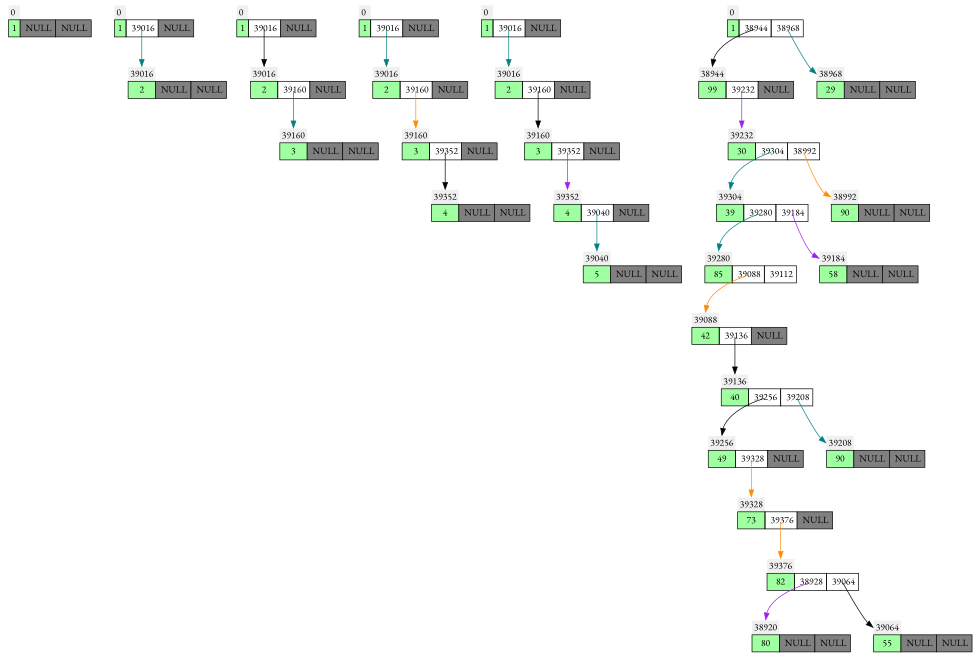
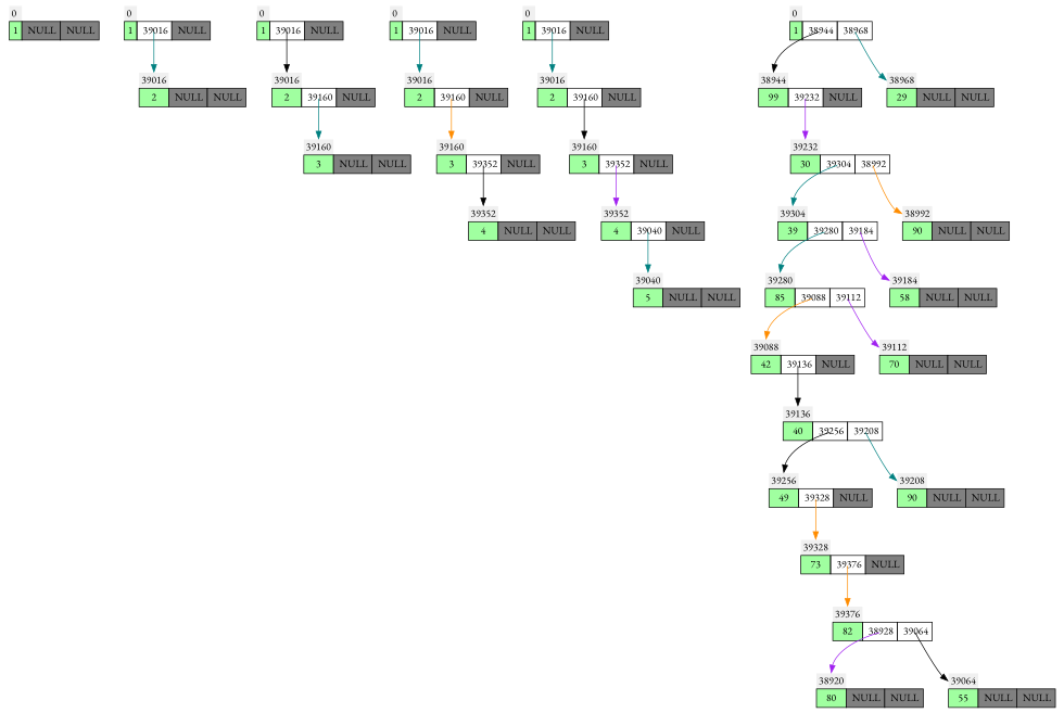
  digraph {
    fontname="EB Garamond"
    rank=same
    rankdir=TB
    node [fontname="EB Garamond" shape=none]
    edge [arrowtail=dot color=teal fontname="EB Garamond" headport=id tailclip=false tailport="L:c"]
    n1 [label=< <TABLE BORDER="0" CELLBORDER="1" CELLSPACING="0" CELLPADDING="4" > <TR> <TD CELLPADDING="3" BORDER="0"  ALIGN="LEFT" bgcolor="#f0f0f0" PORT="id">0</TD> </TR><TR> <TD PORT="val" bgcolor="#a0FFa0">1</TD>  <TD PORT="L" bgcolor="#808080"> NULL</TD>  <TD PORT="R" bgcolor="#808080"> NULL</TD> </TR></TABLE>>]
    n2 [label=< <TABLE BORDER="0" CELLBORDER="1" CELLSPACING="0" CELLPADDING="4" > <TR> <TD CELLPADDING="3" BORDER="0"  ALIGN="LEFT" bgcolor="#f0f0f0" PORT="id">0</TD> </TR><TR> <TD PORT="val" bgcolor="#a0FFa0">1</TD>  <TD PORT="L" > 39016</TD>  <TD PORT="R" bgcolor="#808080"> NULL</TD> </TR></TABLE>>]
    n3 [label=< <TABLE BORDER="0" CELLBORDER="1" CELLSPACING="0" CELLPADDING="4" > <TR> <TD CELLPADDING="3" BORDER="0"  ALIGN="LEFT" bgcolor="#f0f0f0" PORT="id">39016</TD> </TR><TR> <TD PORT="val" bgcolor="#a0FFa0">2</TD>  <TD PORT="L" bgcolor="#808080"> NULL</TD>  <TD PORT="R" bgcolor="#808080"> NULL</TD> </TR></TABLE>>]
    n4 [label=< <TABLE BORDER="0" CELLBORDER="1" CELLSPACING="0" CELLPADDING="4" > <TR> <TD CELLPADDING="3" BORDER="0"  ALIGN="LEFT" bgcolor="#f0f0f0" PORT="id">0</TD> </TR><TR> <TD PORT="val" bgcolor="#a0FFa0">1</TD>  <TD PORT="L" > 39016</TD>  <TD PORT="R" bgcolor="#808080"> NULL</TD> </TR></TABLE>>]
    n5 [label=< <TABLE BORDER="0" CELLBORDER="1" CELLSPACING="0" CELLPADDING="4" > <TR> <TD CELLPADDING="3" BORDER="0"  ALIGN="LEFT" bgcolor="#f0f0f0" PORT="id">39016</TD> </TR><TR> <TD PORT="val" bgcolor="#a0FFa0">2</TD>  <TD PORT="L" > 39160</TD>  <TD PORT="R" bgcolor="#808080"> NULL</TD> </TR></TABLE>>]
    n6 [label=< <TABLE BORDER="0" CELLBORDER="1" CELLSPACING="0" CELLPADDING="4" > <TR> <TD CELLPADDING="3" BORDER="0"  ALIGN="LEFT" bgcolor="#f0f0f0" PORT="id">39160</TD> </TR><TR> <TD PORT="val" bgcolor="#a0FFa0">3</TD>  <TD PORT="L" bgcolor="#808080"> NULL</TD>  <TD PORT="R" bgcolor="#808080"> NULL</TD> </TR></TABLE>>]
    n7 [label=< <TABLE BORDER="0" CELLBORDER="1" CELLSPACING="0" CELLPADDING="4" > <TR> <TD CELLPADDING="3" BORDER="0"  ALIGN="LEFT" bgcolor="#f0f0f0" PORT="id">0</TD> </TR><TR> <TD PORT="val" bgcolor="#a0FFa0">1</TD>  <TD PORT="L" > 39016</TD>  <TD PORT="R" bgcolor="#808080"> NULL</TD> </TR></TABLE>>]
    n8 [label=< <TABLE BORDER="0" CELLBORDER="1" CELLSPACING="0" CELLPADDING="4" > <TR> <TD CELLPADDING="3" BORDER="0"  ALIGN="LEFT" bgcolor="#f0f0f0" PORT="id">39016</TD> </TR><TR> <TD PORT="val" bgcolor="#a0FFa0">2</TD>  <TD PORT="L" > 39160</TD>  <TD PORT="R" bgcolor="#808080"> NULL</TD> </TR></TABLE>>]
    n9 [label=< <TABLE BORDER="0" CELLBORDER="1" CELLSPACING="0" CELLPADDING="4" > <TR> <TD CELLPADDING="3" BORDER="0"  ALIGN="LEFT" bgcolor="#f0f0f0" PORT="id">39160</TD> </TR><TR> <TD PORT="val" bgcolor="#a0FFa0">3</TD>  <TD PORT="L" > 39352</TD>  <TD PORT="R" bgcolor="#808080"> NULL</TD> </TR></TABLE>>]
    n10 [label=< <TABLE BORDER="0" CELLBORDER="1" CELLSPACING="0" CELLPADDING="4" > <TR> <TD CELLPADDING="3" BORDER="0"  ALIGN="LEFT" bgcolor="#f0f0f0" PORT="id">39352</TD> </TR><TR> <TD PORT="val" bgcolor="#a0FFa0">4</TD>  <TD PORT="L" bgcolor="#808080"> NULL</TD>  <TD PORT="R" bgcolor="#808080"> NULL</TD> </TR></TABLE>>]
    n11 [label=< <TABLE BORDER="0" CELLBORDER="1" CELLSPACING="0" CELLPADDING="4" > <TR> <TD CELLPADDING="3" BORDER="0"  ALIGN="LEFT" bgcolor="#f0f0f0" PORT="id">0</TD> </TR><TR> <TD PORT="val" bgcolor="#a0FFa0">1</TD>  <TD PORT="L" > 39016</TD>  <TD PORT="R" bgcolor="#808080"> NULL</TD> </TR></TABLE>>]
    n12 [label=< <TABLE BORDER="0" CELLBORDER="1" CELLSPACING="0" CELLPADDING="4" > <TR> <TD CELLPADDING="3" BORDER="0"  ALIGN="LEFT" bgcolor="#f0f0f0" PORT="id">39016</TD> </TR><TR> <TD PORT="val" bgcolor="#a0FFa0">2</TD>  <TD PORT="L" > 39160</TD>  <TD PORT="R" bgcolor="#808080"> NULL</TD> </TR></TABLE>>]
    n13 [label=< <TABLE BORDER="0" CELLBORDER="1" CELLSPACING="0" CELLPADDING="4" > <TR> <TD CELLPADDING="3" BORDER="0"  ALIGN="LEFT" bgcolor="#f0f0f0" PORT="id">39160</TD> </TR><TR> <TD PORT="val" bgcolor="#a0FFa0">3</TD>  <TD PORT="L" > 39352</TD>  <TD PORT="R" bgcolor="#808080"> NULL</TD> </TR></TABLE>>]
    n14 [label=< <TABLE BORDER="0" CELLBORDER="1" CELLSPACING="0" CELLPADDING="4" > <TR> <TD CELLPADDING="3" BORDER="0"  ALIGN="LEFT" bgcolor="#f0f0f0" PORT="id">39352</TD> </TR><TR> <TD PORT="val" bgcolor="#a0FFa0">4</TD>  <TD PORT="L" > 39040</TD>  <TD PORT="R" bgcolor="#808080"> NULL</TD> </TR></TABLE>>]
    n15 [label=< <TABLE BORDER="0" CELLBORDER="1" CELLSPACING="0" CELLPADDING="4" > <TR> <TD CELLPADDING="3" BORDER="0"  ALIGN="LEFT" bgcolor="#f0f0f0" PORT="id">39040</TD> </TR><TR> <TD PORT="val" bgcolor="#a0FFa0">5</TD>  <TD PORT="L" bgcolor="#808080"> NULL</TD>  <TD PORT="R" bgcolor="#808080"> NULL</TD> </TR></TABLE>>]
    n16 [label=< <TABLE BORDER="0" CELLBORDER="1" CELLSPACING="0" CELLPADDING="4" > <TR> <TD CELLPADDING="3" BORDER="0"  ALIGN="LEFT" bgcolor="#f0f0f0" PORT="id">0</TD> </TR><TR> <TD PORT="val" bgcolor="#a0FFa0">1</TD>  <TD PORT="L" > 38944</TD>  <TD PORT="R" > 38968</TD> </TR></TABLE>>]
    n17 [label=< <TABLE BORDER="0" CELLBORDER="1" CELLSPACING="0" CELLPADDING="4" > <TR> <TD CELLPADDING="3" BORDER="0"  ALIGN="LEFT" bgcolor="#f0f0f0" PORT="id">38944</TD> </TR><TR> <TD PORT="val" bgcolor="#a0FFa0">99</TD>  <TD PORT="L" > 39232</TD>  <TD PORT="R" bgcolor="#808080"> NULL</TD> </TR></TABLE>>]
    n18 [label=< <TABLE BORDER="0" CELLBORDER="1" CELLSPACING="0" CELLPADDING="4" > <TR> <TD CELLPADDING="3" BORDER="0"  ALIGN="LEFT" bgcolor="#f0f0f0" PORT="id">38968</TD> </TR><TR> <TD PORT="val" bgcolor="#a0FFa0">29</TD>  <TD PORT="L" bgcolor="#808080"> NULL</TD>  <TD PORT="R" bgcolor="#808080"> NULL</TD> </TR></TABLE>>]
    n19 [label=< <TABLE BORDER="0" CELLBORDER="1" CELLSPACING="0" CELLPADDING="4" > <TR> <TD CELLPADDING="3" BORDER="0"  ALIGN="LEFT" bgcolor="#f0f0f0" PORT="id">39232</TD> </TR><TR> <TD PORT="val" bgcolor="#a0FFa0">30</TD>  <TD PORT="L" > 39304</TD>  <TD PORT="R" > 38992</TD> </TR></TABLE>>]
    n20 [label=< <TABLE BORDER="0" CELLBORDER="1" CELLSPACING="0" CELLPADDING="4" > <TR> <TD CELLPADDING="3" BORDER="0"  ALIGN="LEFT" bgcolor="#f0f0f0" PORT="id">39304</TD> </TR><TR> <TD PORT="val" bgcolor="#a0FFa0">39</TD>  <TD PORT="L" > 39280</TD>  <TD PORT="R" > 39184</TD> </TR></TABLE>>]
    n21 [label=< <TABLE BORDER="0" CELLBORDER="1" CELLSPACING="0" CELLPADDING="4" > <TR> <TD CELLPADDING="3" BORDER="0"  ALIGN="LEFT" bgcolor="#f0f0f0" PORT="id">38992</TD> </TR><TR> <TD PORT="val" bgcolor="#a0FFa0">90</TD>  <TD PORT="L" bgcolor="#808080"> NULL</TD>  <TD PORT="R" bgcolor="#808080"> NULL</TD> </TR></TABLE>>]
    n22 [label=< <TABLE BORDER="0" CELLBORDER="1" CELLSPACING="0" CELLPADDING="4" > <TR> <TD CELLPADDING="3" BORDER="0"  ALIGN="LEFT" bgcolor="#f0f0f0" PORT="id">39280</TD> </TR><TR> <TD PORT="val" bgcolor="#a0FFa0">85</TD>  <TD PORT="L" > 39088</TD>  <TD PORT="R" > 39112</TD> </TR></TABLE>>]
    n23 [label=< <TABLE BORDER="0" CELLBORDER="1" CELLSPACING="0" CELLPADDING="4" > <TR> <TD CELLPADDING="3" BORDER="0"  ALIGN="LEFT" bgcolor="#f0f0f0" PORT="id">39184</TD> </TR><TR> <TD PORT="val" bgcolor="#a0FFa0">58</TD>  <TD PORT="L" bgcolor="#808080"> NULL</TD>  <TD PORT="R" bgcolor="#808080"> NULL</TD> </TR></TABLE>>]
    n24 [label=< <TABLE BORDER="0" CELLBORDER="1" CELLSPACING="0" CELLPADDING="4" > <TR> <TD CELLPADDING="3" BORDER="0"  ALIGN="LEFT" bgcolor="#f0f0f0" PORT="id">39088</TD> </TR><TR> <TD PORT="val" bgcolor="#a0FFa0">42</TD>  <TD PORT="L" > 39136</TD>  <TD PORT="R" bgcolor="#808080"> NULL</TD> </TR></TABLE>>]
+   n25 [label=< <TABLE BORDER="0" CELLBORDER="1" CELLSPACING="0" CELLPADDING="4" > <TR> <TD CELLPADDING="3" BORDER="0"  ALIGN="LEFT" bgcolor="#f0f0f0" PORT="id">39112</TD> </TR><TR> <TD PORT="val" bgcolor="#a0FFa0">70</TD>  <TD PORT="L" bgcolor="#808080"> NULL</TD>  <TD PORT="R" bgcolor="#808080"> NULL</TD> </TR></TABLE>>]
    n26 [label=< <TABLE BORDER="0" CELLBORDER="1" CELLSPACING="0" CELLPADDING="4" > <TR> <TD CELLPADDING="3" BORDER="0"  ALIGN="LEFT" bgcolor="#f0f0f0" PORT="id">39136</TD> </TR><TR> <TD PORT="val" bgcolor="#a0FFa0">40</TD>  <TD PORT="L" > 39256</TD>  <TD PORT="R" > 39208</TD> </TR></TABLE>>]
    n27 [label=< <TABLE BORDER="0" CELLBORDER="1" CELLSPACING="0" CELLPADDING="4" > <TR> <TD CELLPADDING="3" BORDER="0"  ALIGN="LEFT" bgcolor="#f0f0f0" PORT="id">39256</TD> </TR><TR> <TD PORT="val" bgcolor="#a0FFa0">49</TD>  <TD PORT="L" > 39328</TD>  <TD PORT="R" bgcolor="#808080"> NULL</TD> </TR></TABLE>>]
    n28 [label=< <TABLE BORDER="0" CELLBORDER="1" CELLSPACING="0" CELLPADDING="4" > <TR> <TD CELLPADDING="3" BORDER="0"  ALIGN="LEFT" bgcolor="#f0f0f0" PORT="id">39208</TD> </TR><TR> <TD PORT="val" bgcolor="#a0FFa0">90</TD>  <TD PORT="L" bgcolor="#808080"> NULL</TD>  <TD PORT="R" bgcolor="#808080"> NULL</TD> </TR></TABLE>>]
    n29 [label=< <TABLE BORDER="0" CELLBORDER="1" CELLSPACING="0" CELLPADDING="4" > <TR> <TD CELLPADDING="3" BORDER="0"  ALIGN="LEFT" bgcolor="#f0f0f0" PORT="id">39328</TD> </TR><TR> <TD PORT="val" bgcolor="#a0FFa0">73</TD>  <TD PORT="L" > 39376</TD>  <TD PORT="R" bgcolor="#808080"> NULL</TD> </TR></TABLE>>]
    n30 [label=< <TABLE BORDER="0" CELLBORDER="1" CELLSPACING="0" CELLPADDING="4" > <TR> <TD CELLPADDING="3" BORDER="0"  ALIGN="LEFT" bgcolor="#f0f0f0" PORT="id">39376</TD> </TR><TR> <TD PORT="val" bgcolor="#a0FFa0">82</TD>  <TD PORT="L" > 38928</TD>  <TD PORT="R" > 39064</TD> </TR></TABLE>>]
    n31 [label=< <TABLE BORDER="0" CELLBORDER="1" CELLSPACING="0" CELLPADDING="4" > <TR> <TD CELLPADDING="3" BORDER="0"  ALIGN="LEFT" bgcolor="#f0f0f0" PORT="id">38920</TD> </TR><TR> <TD PORT="val" bgcolor="#a0FFa0">80</TD>  <TD PORT="L" bgcolor="#808080"> NULL</TD>  <TD PORT="R" bgcolor="#808080"> NULL</TD> </TR></TABLE>>]
    n32 [label=< <TABLE BORDER="0" CELLBORDER="1" CELLSPACING="0" CELLPADDING="4" > <TR> <TD CELLPADDING="3" BORDER="0"  ALIGN="LEFT" bgcolor="#f0f0f0" PORT="id">39064</TD> </TR><TR> <TD PORT="val" bgcolor="#a0FFa0">55</TD>  <TD PORT="L" bgcolor="#808080"> NULL</TD>  <TD PORT="R" bgcolor="#808080"> NULL</TD> </TR></TABLE>>]
    n2 -> n3
    n4 -> n5 [color=black]
    n5 -> n6
    n7 -> n8
    n8 -> n9 [color=darkorange]
    n9 -> n10 [color=black]
    n11 -> n12
    n12 -> n13 [color=black]
    n13 -> n14 [color=purple]
    n14 -> n15
    n16 -> n17 [color=black]
    n16 -> n18 [tailport="R:c"]
    n17 -> n19 [color=purple]
    n19 -> n20
    n19 -> n21 [color=darkorange tailport="R:c"]
    n20 -> n22
    n20 -> n23 [color=purple tailport="R:c"]
    n22 -> n24 [color=darkorange]
+   n22 -> n25 [color=purple tailport="R:c"]
    n24 -> n26 [color=black]
    n26 -> n27 [color=black]
    n26 -> n28 [tailport="R:c"]
    n27 -> n29 [color=darkorange]
    n29 -> n30 [color=darkorange]
    n30 -> n31 [color=purple]
    n30 -> n32 [color=black tailport="R:c"]
  }
